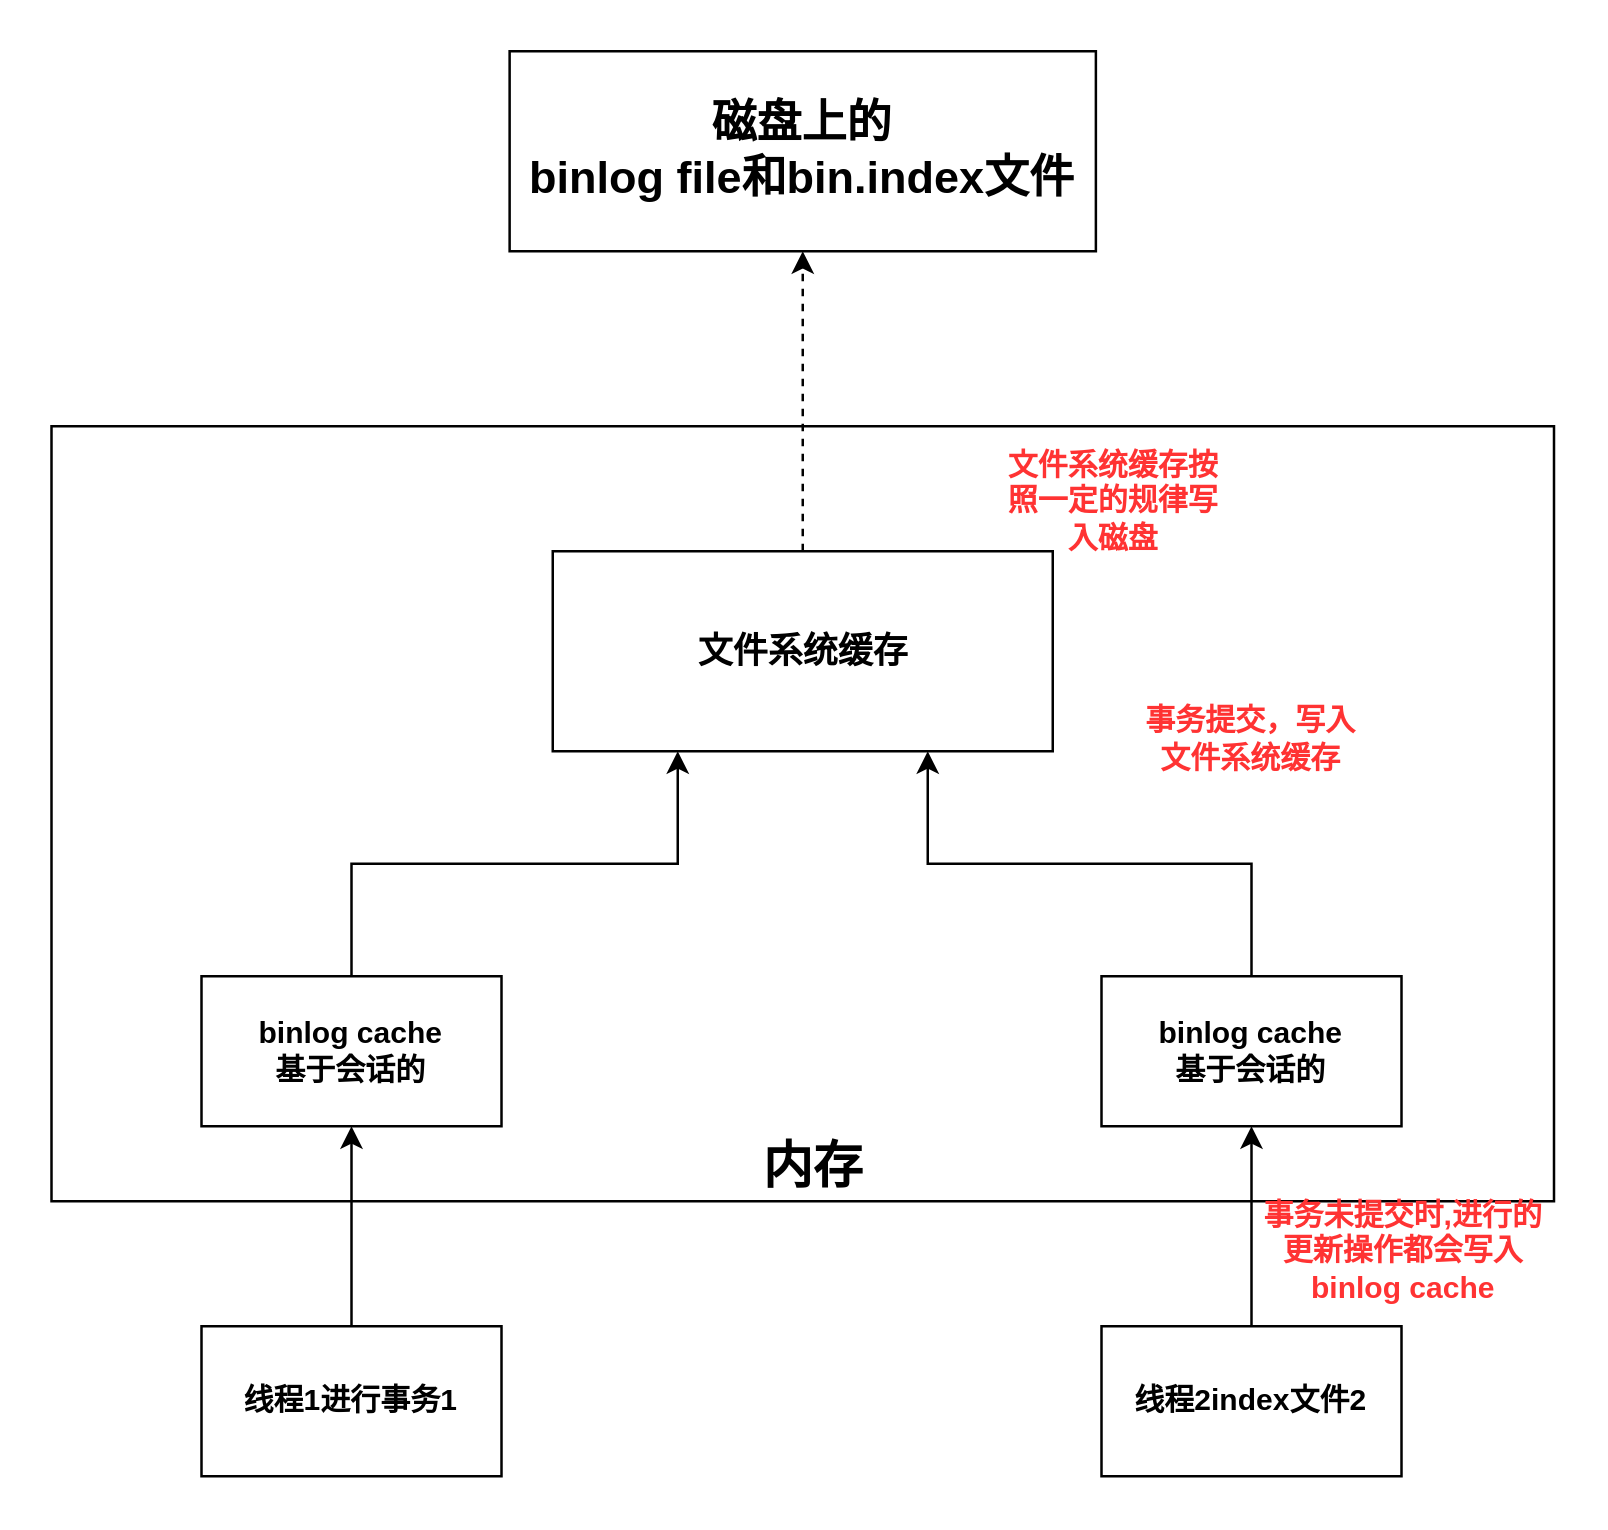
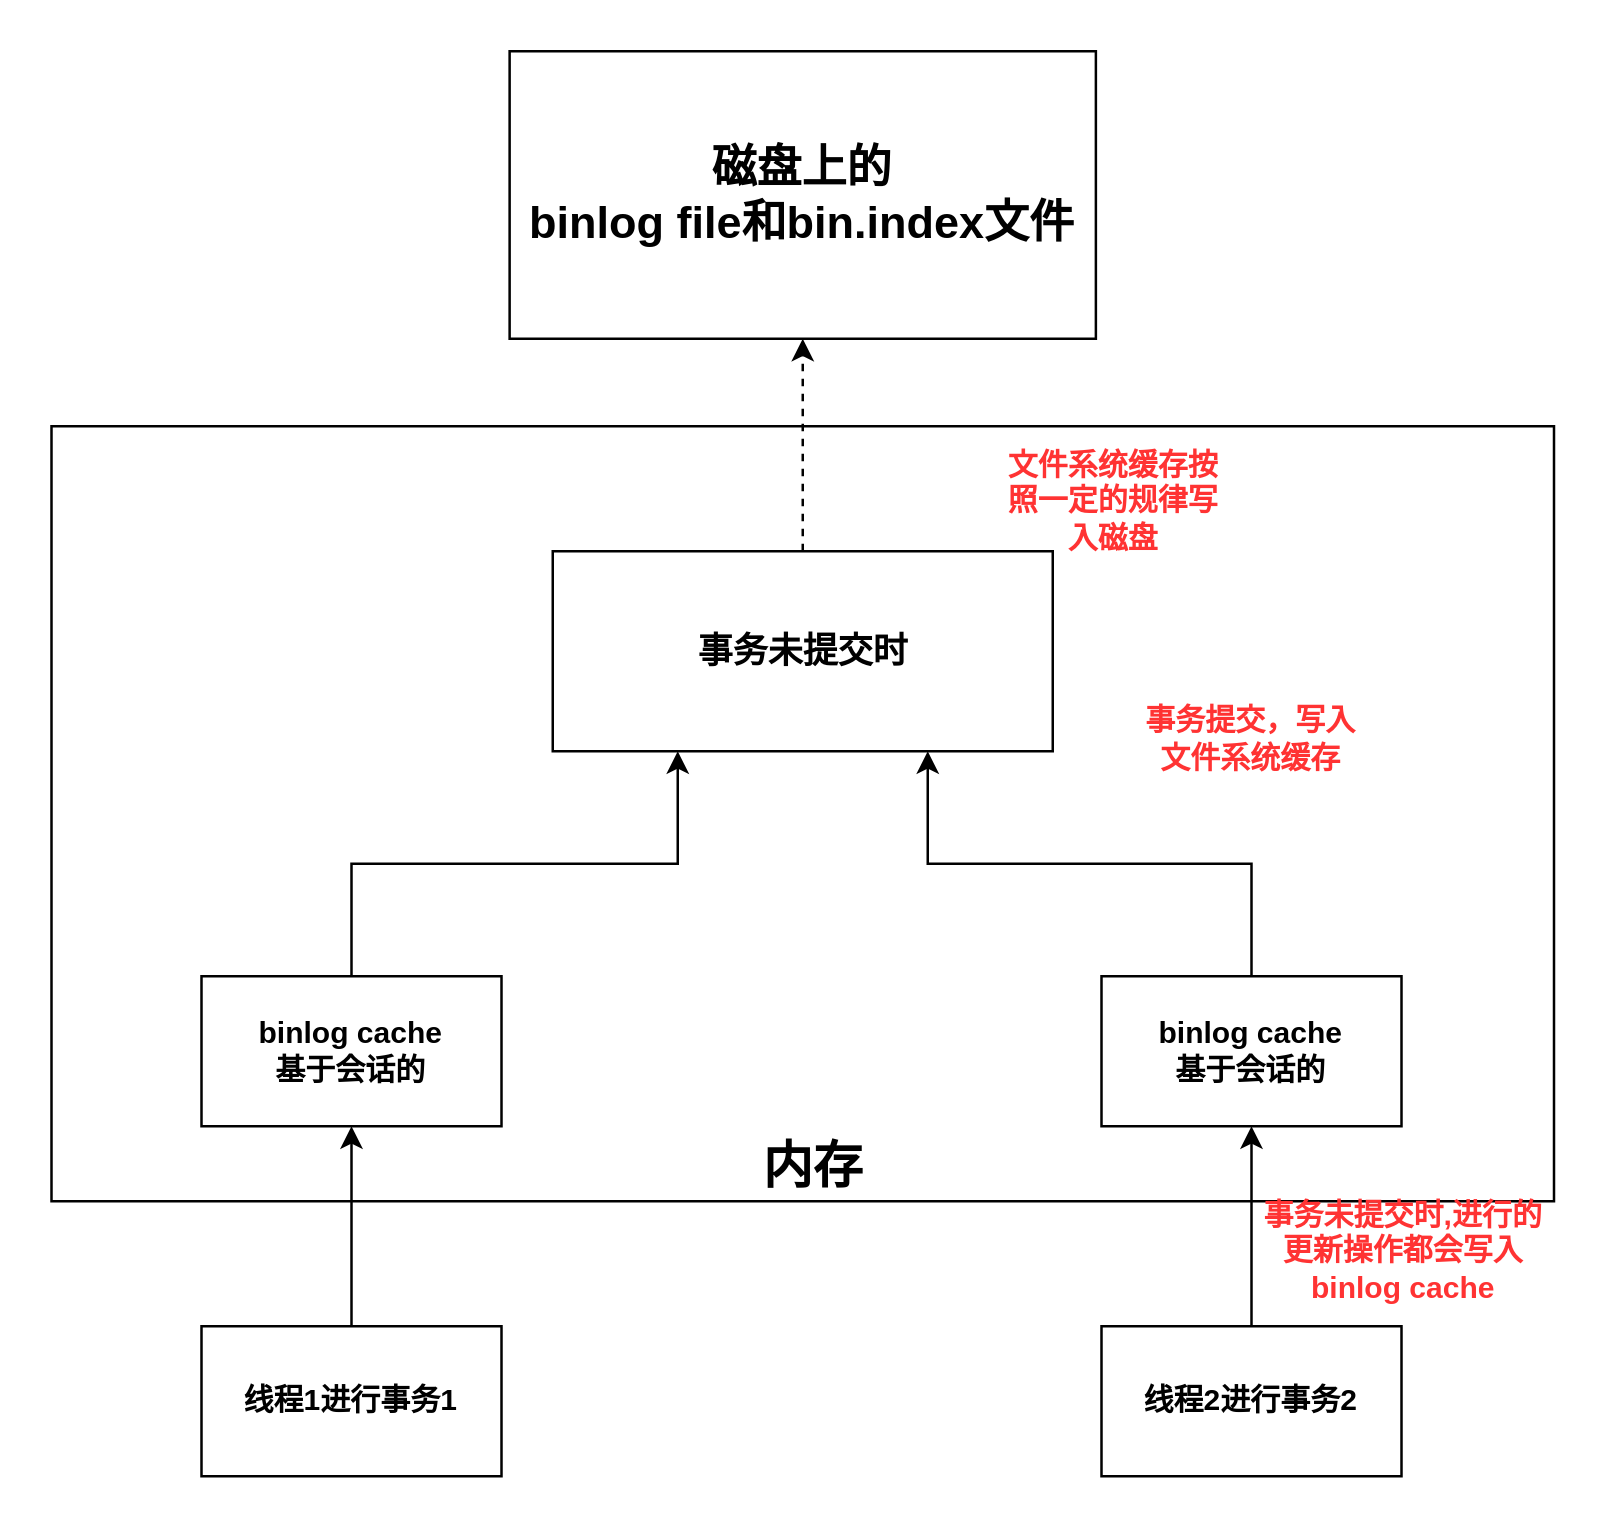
  <mxCell id="0" />
  <mxCell id="1" parent="0" />
  <mxCell id="2" value="" style="rounded=0;whiteSpace=wrap;html=1;" parent="1" vertex="1"><mxGeometry x="20" y="170" width="601" height="310" as="geometry" /></mxCell>
  <mxCell id="3" style="edgeStyle=orthogonalEdgeStyle;rounded=0;orthogonalLoop=1;jettySize=auto;html=1;exitX=0.5;exitY=0;exitDx=0;exitDy=0;entryX=0.5;entryY=1;entryDx=0;entryDy=0;" parent="1" source="4" target="8" edge="1"><mxGeometry relative="1" as="geometry" /></mxCell>
  <mxCell id="4" value="&lt;b&gt;线程1进行事务1&lt;/b&gt;" style="rounded=0;whiteSpace=wrap;html=1;" parent="1" vertex="1"><mxGeometry x="80" y="530" width="120" height="60" as="geometry" /></mxCell>
  <mxCell id="5" style="edgeStyle=orthogonalEdgeStyle;rounded=0;orthogonalLoop=1;jettySize=auto;html=1;exitX=0.5;exitY=0;exitDx=0;exitDy=0;" parent="1" source="6" target="10" edge="1"><mxGeometry relative="1" as="geometry" /></mxCell>
- <mxCell id="6" value="&lt;b&gt;线程2index文件2&lt;/b&gt;" style="rounded=0;whiteSpace=wrap;html=1;" parent="1" vertex="1"><mxGeometry x="440" y="530" width="120" height="60" as="geometry" /></mxCell>
+ <mxCell id="6" value="&lt;b&gt;线程2进行事务2&lt;/b&gt;" style="rounded=0;whiteSpace=wrap;html=1;" parent="1" vertex="1"><mxGeometry x="440" y="530" width="120" height="60" as="geometry" /></mxCell>
  <mxCell id="7" style="edgeStyle=orthogonalEdgeStyle;rounded=0;orthogonalLoop=1;jettySize=auto;html=1;exitX=0.5;exitY=0;exitDx=0;exitDy=0;entryX=0.25;entryY=1;entryDx=0;entryDy=0;" parent="1" source="8" target="15" edge="1"><mxGeometry relative="1" as="geometry" /></mxCell>
  <mxCell id="8" value="&lt;b&gt;binlog cache&lt;br&gt;基于会话的&lt;/b&gt;" style="rounded=0;whiteSpace=wrap;html=1;" parent="1" vertex="1"><mxGeometry x="80" y="390" width="120" height="60" as="geometry" /></mxCell>
  <mxCell id="9" style="edgeStyle=orthogonalEdgeStyle;rounded=0;orthogonalLoop=1;jettySize=auto;html=1;exitX=0.5;exitY=0;exitDx=0;exitDy=0;entryX=0.75;entryY=1;entryDx=0;entryDy=0;" parent="1" source="10" target="15" edge="1"><mxGeometry relative="1" as="geometry" /></mxCell>
  <mxCell id="10" value="&lt;b&gt;binlog cache&lt;br&gt;基于会话的&lt;/b&gt;" style="rounded=0;whiteSpace=wrap;html=1;" parent="1" vertex="1"><mxGeometry x="440" y="390" width="120" height="60" as="geometry" /></mxCell>
  <mxCell id="11" value="&lt;b&gt;&lt;font style=&quot;font-size: 20px&quot;&gt;内存&lt;/font&gt;&lt;/b&gt;" style="text;html=1;strokeColor=none;fillColor=none;align=center;verticalAlign=middle;whiteSpace=wrap;rounded=0;" parent="1" vertex="1"><mxGeometry x="280" y="460" width="90" height="10" as="geometry" /></mxCell>
- <mxCell id="12" value="&lt;b style=&quot;font-size: 18px&quot;&gt;磁盘上的&lt;br&gt;binlog file和bin.index文件&lt;/b&gt;" style="rounded=0;whiteSpace=wrap;html=1;" parent="1" vertex="1"><mxGeometry x="203.25" y="20" width="234.5" height="80" as="geometry" /></mxCell>
+ <mxCell id="12" value="&lt;b style=&quot;font-size: 18px&quot;&gt;磁盘上的&lt;br&gt;binlog file和bin.index文件&lt;/b&gt;" style="rounded=0;whiteSpace=wrap;html=1;" parent="1" vertex="1"><mxGeometry x="203.25" y="20" width="234.5" height="115" as="geometry" /></mxCell>
  <mxCell id="13" value="&lt;b&gt;&lt;font color=&quot;#ff3333&quot;&gt;事务未提交时,进行的更新操作都会写入binlog cache&lt;/font&gt;&lt;/b&gt;" style="text;html=1;strokeColor=none;fillColor=none;align=center;verticalAlign=middle;whiteSpace=wrap;rounded=0;" parent="1" vertex="1"><mxGeometry x="501" y="490" width="120" height="20" as="geometry" /></mxCell>
  <mxCell id="14" style="edgeStyle=orthogonalEdgeStyle;rounded=0;orthogonalLoop=1;jettySize=auto;html=1;exitX=0.5;exitY=0;exitDx=0;exitDy=0;entryX=0.5;entryY=1;entryDx=0;entryDy=0;dashed=1;" parent="1" source="15" target="12" edge="1"><mxGeometry relative="1" as="geometry" /></mxCell>
- <mxCell id="15" value="&lt;b&gt;&lt;font style=&quot;font-size: 14px&quot;&gt;文件系统缓存&lt;/font&gt;&lt;/b&gt;" style="rounded=0;whiteSpace=wrap;html=1;" parent="1" vertex="1"><mxGeometry x="220.5" y="220" width="200" height="80" as="geometry" /></mxCell>
+ <mxCell id="15" value="&lt;b&gt;&lt;font style=&quot;font-size: 14px&quot;&gt;事务未提交时&lt;/font&gt;&lt;/b&gt;" style="rounded=0;whiteSpace=wrap;html=1;" parent="1" vertex="1"><mxGeometry x="220.5" y="220" width="200" height="80" as="geometry" /></mxCell>
  <mxCell id="16" value="&lt;b&gt;&lt;font color=&quot;#ff3333&quot;&gt;事务提交，写入文件系统缓存&lt;/font&gt;&lt;/b&gt;" style="text;html=1;strokeColor=none;fillColor=none;align=center;verticalAlign=middle;whiteSpace=wrap;rounded=0;" vertex="1" parent="1"><mxGeometry x="455" y="285" width="89.5" height="20" as="geometry" /></mxCell>
  <mxCell id="17" value="&lt;b&gt;&lt;font color=&quot;#ff3333&quot;&gt;文件系统缓存按照一定的规律写入磁盘&lt;/font&gt;&lt;/b&gt;" style="text;html=1;strokeColor=none;fillColor=none;align=center;verticalAlign=middle;whiteSpace=wrap;rounded=0;" vertex="1" parent="1"><mxGeometry x="400" y="190" width="89.5" height="20" as="geometry" /></mxCell>
